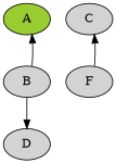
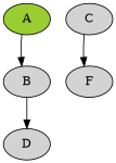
  digraph {
    node [style=filled]
    A [fillcolor=yellowgreen]
    B
    D
    C
    F
-   B -> A
+   A -> B
    B -> D
-   F -> C
+   C -> F
  }
